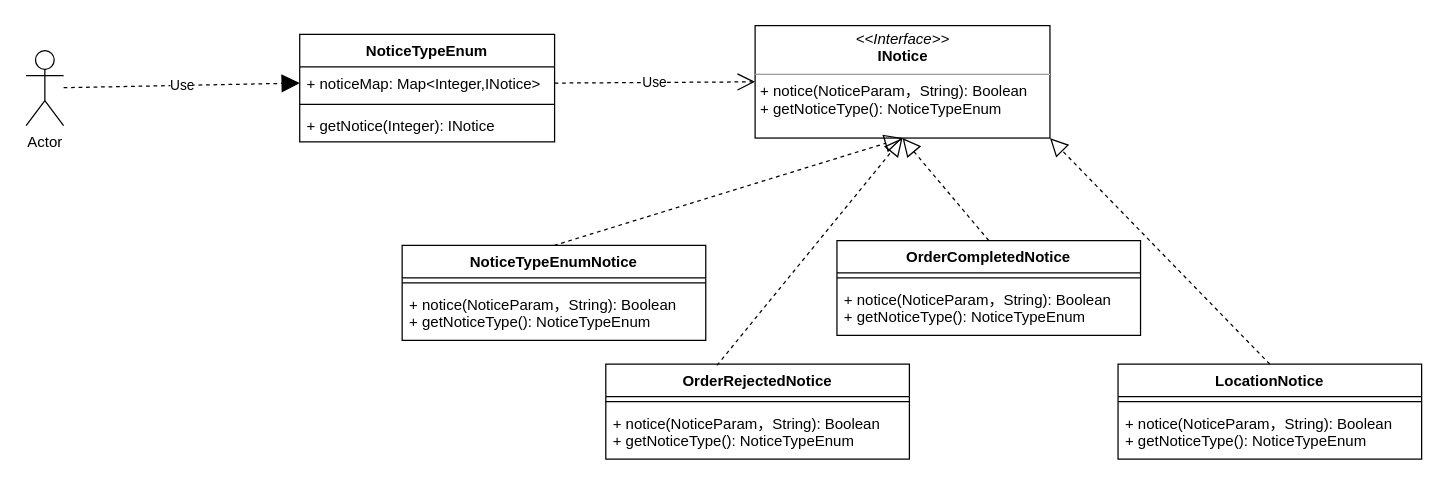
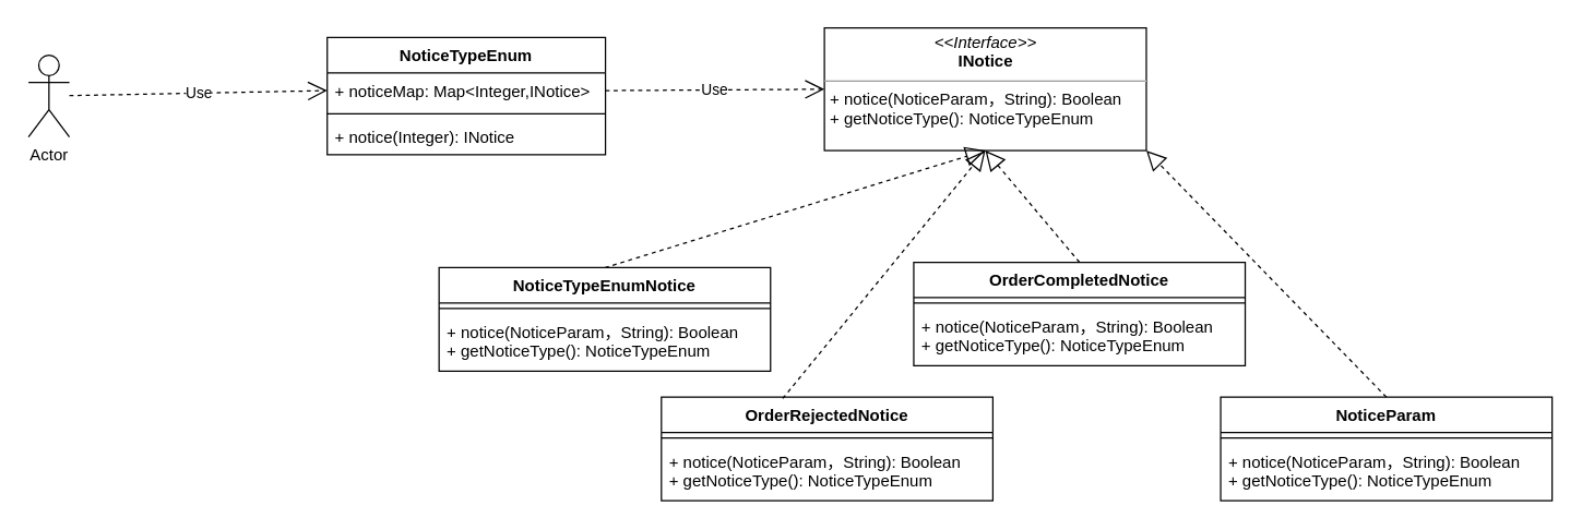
  <mxCell id="0" />
  <mxCell id="1" parent="0" />
  <mxCell id="2" value="&lt;p style=&quot;margin:0px;margin-top:4px;text-align:center;&quot;&gt;&lt;i&gt;&amp;lt;&amp;lt;Interface&amp;gt;&amp;gt;&lt;/i&gt;&lt;br&gt;&lt;b&gt;INotice&lt;/b&gt;&lt;/p&gt;&lt;hr size=&quot;1&quot;&gt;&lt;p style=&quot;margin:0px;margin-left:4px;&quot;&gt;&lt;/p&gt;&lt;p style=&quot;margin:0px;margin-left:4px;&quot;&gt;+ notice(NoticeParam，String): Boolean&lt;br&gt;+ getNoticeType():&amp;nbsp;NoticeTypeEnum&lt;/p&gt;" style="verticalAlign=top;align=left;overflow=fill;fontSize=12;fontFamily=Helvetica;html=1;whiteSpace=wrap;" vertex="1" parent="1"><mxGeometry x="603.5" y="20" width="236" height="90" as="geometry" /></mxCell>
  <mxCell id="3" value="NoticeTypeEnum&lt;span style=&quot;background-color: initial;&quot;&gt;Notice&lt;/span&gt;" style="swimlane;fontStyle=1;align=center;verticalAlign=top;childLayout=stackLayout;horizontal=1;startSize=26;horizontalStack=0;resizeParent=1;resizeParentMax=0;resizeLast=0;collapsible=1;marginBottom=0;whiteSpace=wrap;html=1;" vertex="1" parent="1"><mxGeometry x="321" y="196" width="243" height="76" as="geometry" /></mxCell>
  <mxCell id="4" value="" style="line;strokeWidth=1;fillColor=none;align=left;verticalAlign=middle;spacingTop=-1;spacingLeft=3;spacingRight=3;rotatable=0;labelPosition=right;points=[];portConstraint=eastwest;strokeColor=inherit;" vertex="1" parent="3"><mxGeometry y="26" width="243" height="8" as="geometry" /></mxCell>
  <mxCell id="5" value="+ notice(NoticeParam，String): Boolean&lt;br style=&quot;border-color: var(--border-color);&quot;&gt;+ getNoticeType():&amp;nbsp;NoticeTypeEnum" style="text;strokeColor=none;fillColor=none;align=left;verticalAlign=top;spacingLeft=4;spacingRight=4;overflow=hidden;rotatable=0;points=[[0,0.5],[1,0.5]];portConstraint=eastwest;whiteSpace=wrap;html=1;" vertex="1" parent="3"><mxGeometry y="34" width="243" height="42" as="geometry" /></mxCell>
  <mxCell id="6" value="OrderRejectedNotice" style="swimlane;fontStyle=1;align=center;verticalAlign=top;childLayout=stackLayout;horizontal=1;startSize=26;horizontalStack=0;resizeParent=1;resizeParentMax=0;resizeLast=0;collapsible=1;marginBottom=0;whiteSpace=wrap;html=1;" vertex="1" parent="1"><mxGeometry x="484" y="291" width="243" height="76" as="geometry" /></mxCell>
  <mxCell id="7" value="" style="line;strokeWidth=1;fillColor=none;align=left;verticalAlign=middle;spacingTop=-1;spacingLeft=3;spacingRight=3;rotatable=0;labelPosition=right;points=[];portConstraint=eastwest;strokeColor=inherit;" vertex="1" parent="6"><mxGeometry y="26" width="243" height="8" as="geometry" /></mxCell>
  <mxCell id="8" value="+ notice(NoticeParam，String): Boolean&lt;br style=&quot;border-color: var(--border-color);&quot;&gt;+ getNoticeType():&amp;nbsp;NoticeTypeEnum" style="text;strokeColor=none;fillColor=none;align=left;verticalAlign=top;spacingLeft=4;spacingRight=4;overflow=hidden;rotatable=0;points=[[0,0.5],[1,0.5]];portConstraint=eastwest;whiteSpace=wrap;html=1;" vertex="1" parent="6"><mxGeometry y="34" width="243" height="42" as="geometry" /></mxCell>
  <mxCell id="9" value="OrderCompletedNotice" style="swimlane;fontStyle=1;align=center;verticalAlign=top;childLayout=stackLayout;horizontal=1;startSize=26;horizontalStack=0;resizeParent=1;resizeParentMax=0;resizeLast=0;collapsible=1;marginBottom=0;whiteSpace=wrap;html=1;" vertex="1" parent="1"><mxGeometry x="669" y="192" width="243" height="76" as="geometry" /></mxCell>
  <mxCell id="10" value="" style="line;strokeWidth=1;fillColor=none;align=left;verticalAlign=middle;spacingTop=-1;spacingLeft=3;spacingRight=3;rotatable=0;labelPosition=right;points=[];portConstraint=eastwest;strokeColor=inherit;" vertex="1" parent="9"><mxGeometry y="26" width="243" height="8" as="geometry" /></mxCell>
  <mxCell id="11" value="+ notice(NoticeParam，String): Boolean&lt;br style=&quot;border-color: var(--border-color);&quot;&gt;+ getNoticeType():&amp;nbsp;NoticeTypeEnum" style="text;strokeColor=none;fillColor=none;align=left;verticalAlign=top;spacingLeft=4;spacingRight=4;overflow=hidden;rotatable=0;points=[[0,0.5],[1,0.5]];portConstraint=eastwest;whiteSpace=wrap;html=1;" vertex="1" parent="9"><mxGeometry y="34" width="243" height="42" as="geometry" /></mxCell>
- <mxCell id="12" value="LocationNotice" style="swimlane;fontStyle=1;align=center;verticalAlign=top;childLayout=stackLayout;horizontal=1;startSize=26;horizontalStack=0;resizeParent=1;resizeParentMax=0;resizeLast=0;collapsible=1;marginBottom=0;whiteSpace=wrap;html=1;" vertex="1" parent="1"><mxGeometry x="894" y="291" width="243" height="76" as="geometry" /></mxCell>
+ <mxCell id="12" value="NoticeParam" style="swimlane;fontStyle=1;align=center;verticalAlign=top;childLayout=stackLayout;horizontal=1;startSize=26;horizontalStack=0;resizeParent=1;resizeParentMax=0;resizeLast=0;collapsible=1;marginBottom=0;whiteSpace=wrap;html=1;" vertex="1" parent="1"><mxGeometry x="894" y="291" width="243" height="76" as="geometry" /></mxCell>
  <mxCell id="13" value="" style="line;strokeWidth=1;fillColor=none;align=left;verticalAlign=middle;spacingTop=-1;spacingLeft=3;spacingRight=3;rotatable=0;labelPosition=right;points=[];portConstraint=eastwest;strokeColor=inherit;" vertex="1" parent="12"><mxGeometry y="26" width="243" height="8" as="geometry" /></mxCell>
  <mxCell id="14" value="+ notice(NoticeParam，String): Boolean&lt;br style=&quot;border-color: var(--border-color);&quot;&gt;+ getNoticeType():&amp;nbsp;NoticeTypeEnum" style="text;strokeColor=none;fillColor=none;align=left;verticalAlign=top;spacingLeft=4;spacingRight=4;overflow=hidden;rotatable=0;points=[[0,0.5],[1,0.5]];portConstraint=eastwest;whiteSpace=wrap;html=1;" vertex="1" parent="12"><mxGeometry y="34" width="243" height="42" as="geometry" /></mxCell>
  <mxCell id="15" value="" style="endArrow=block;dashed=1;endFill=0;endSize=12;html=1;rounded=0;entryX=0.5;entryY=1;entryDx=0;entryDy=0;exitX=0.5;exitY=0;exitDx=0;exitDy=0;" edge="1" parent="1" source="3" target="2"><mxGeometry width="160" relative="1" as="geometry"><mxPoint x="346" y="438" as="sourcePoint" /><mxPoint x="506" y="438" as="targetPoint" /></mxGeometry></mxCell>
  <mxCell id="16" value="" style="endArrow=block;dashed=1;endFill=0;endSize=12;html=1;rounded=0;entryX=0.5;entryY=1;entryDx=0;entryDy=0;exitX=0.366;exitY=0.013;exitDx=0;exitDy=0;exitPerimeter=0;" edge="1" parent="1" source="6" target="2"><mxGeometry width="160" relative="1" as="geometry"><mxPoint x="400" y="202" as="sourcePoint" /><mxPoint x="673" y="120" as="targetPoint" /></mxGeometry></mxCell>
  <mxCell id="17" value="" style="endArrow=block;dashed=1;endFill=0;endSize=12;html=1;rounded=0;entryX=1;entryY=1;entryDx=0;entryDy=0;exitX=0.5;exitY=0;exitDx=0;exitDy=0;" edge="1" parent="1" source="12" target="2"><mxGeometry width="160" relative="1" as="geometry"><mxPoint x="410" y="212" as="sourcePoint" /><mxPoint x="683" y="130" as="targetPoint" /></mxGeometry></mxCell>
  <mxCell id="18" value="" style="endArrow=block;dashed=1;endFill=0;endSize=12;html=1;rounded=0;exitX=0.5;exitY=0;exitDx=0;exitDy=0;entryX=0.5;entryY=1;entryDx=0;entryDy=0;" edge="1" parent="1" source="9" target="2"><mxGeometry width="160" relative="1" as="geometry"><mxPoint x="420" y="222" as="sourcePoint" /><mxPoint x="734" y="138" as="targetPoint" /></mxGeometry></mxCell>
  <mxCell id="19" value="NoticeTypeEnum" style="swimlane;fontStyle=1;align=center;verticalAlign=top;childLayout=stackLayout;horizontal=1;startSize=26;horizontalStack=0;resizeParent=1;resizeParentMax=0;resizeLast=0;collapsible=1;marginBottom=0;whiteSpace=wrap;html=1;" vertex="1" parent="1"><mxGeometry x="239" y="27" width="204" height="86" as="geometry" /></mxCell>
  <mxCell id="20" value="+ noticeMap: Map&amp;lt;Integer,INotice&amp;gt;" style="text;strokeColor=none;fillColor=none;align=left;verticalAlign=top;spacingLeft=4;spacingRight=4;overflow=hidden;rotatable=0;points=[[0,0.5],[1,0.5]];portConstraint=eastwest;whiteSpace=wrap;html=1;" vertex="1" parent="19"><mxGeometry y="26" width="204" height="26" as="geometry" /></mxCell>
  <mxCell id="21" value="" style="line;strokeWidth=1;fillColor=none;align=left;verticalAlign=middle;spacingTop=-1;spacingLeft=3;spacingRight=3;rotatable=0;labelPosition=right;points=[];portConstraint=eastwest;strokeColor=inherit;" vertex="1" parent="19"><mxGeometry y="52" width="204" height="8" as="geometry" /></mxCell>
- <mxCell id="22" value="+ getNotice(Integer): INotice" style="text;strokeColor=none;fillColor=none;align=left;verticalAlign=top;spacingLeft=4;spacingRight=4;overflow=hidden;rotatable=0;points=[[0,0.5],[1,0.5]];portConstraint=eastwest;whiteSpace=wrap;html=1;" vertex="1" parent="19"><mxGeometry y="60" width="204" height="26" as="geometry" /></mxCell>
+ <mxCell id="22" value="+ notice(Integer): INotice" style="text;strokeColor=none;fillColor=none;align=left;verticalAlign=top;spacingLeft=4;spacingRight=4;overflow=hidden;rotatable=0;points=[[0,0.5],[1,0.5]];portConstraint=eastwest;whiteSpace=wrap;html=1;" vertex="1" parent="19"><mxGeometry y="60" width="204" height="26" as="geometry" /></mxCell>
  <mxCell id="23" value="Use" style="endArrow=open;endSize=12;dashed=1;html=1;rounded=0;exitX=1;exitY=0.5;exitDx=0;exitDy=0;entryX=0;entryY=0.5;entryDx=0;entryDy=0;" edge="1" parent="1" source="20" target="2"><mxGeometry width="160" relative="1" as="geometry"><mxPoint x="330" y="195" as="sourcePoint" /><mxPoint x="490" y="195" as="targetPoint" /></mxGeometry></mxCell>
  <mxCell id="24" value="Actor" style="shape=umlActor;verticalLabelPosition=bottom;verticalAlign=top;html=1;" vertex="1" parent="1"><mxGeometry x="20" y="40" width="30" height="60" as="geometry" /></mxCell>
- <mxCell id="25" value="Use" style="endArrow=block;endSize=12;dashed=1;html=1;rounded=0;entryX=0;entryY=0.5;entryDx=0;entryDy=0;" edge="1" parent="1" source="24" target="20"><mxGeometry width="160" relative="1" as="geometry"><mxPoint x="396" y="296" as="sourcePoint" /><mxPoint x="556" y="296" as="targetPoint" /></mxGeometry></mxCell>
+ <mxCell id="25" value="Use" style="endArrow=open;endSize=12;dashed=1;html=1;rounded=0;entryX=0;entryY=0.5;entryDx=0;entryDy=0;" edge="1" parent="1" source="24" target="20"><mxGeometry width="160" relative="1" as="geometry"><mxPoint x="396" y="296" as="sourcePoint" /><mxPoint x="556" y="296" as="targetPoint" /></mxGeometry></mxCell>
